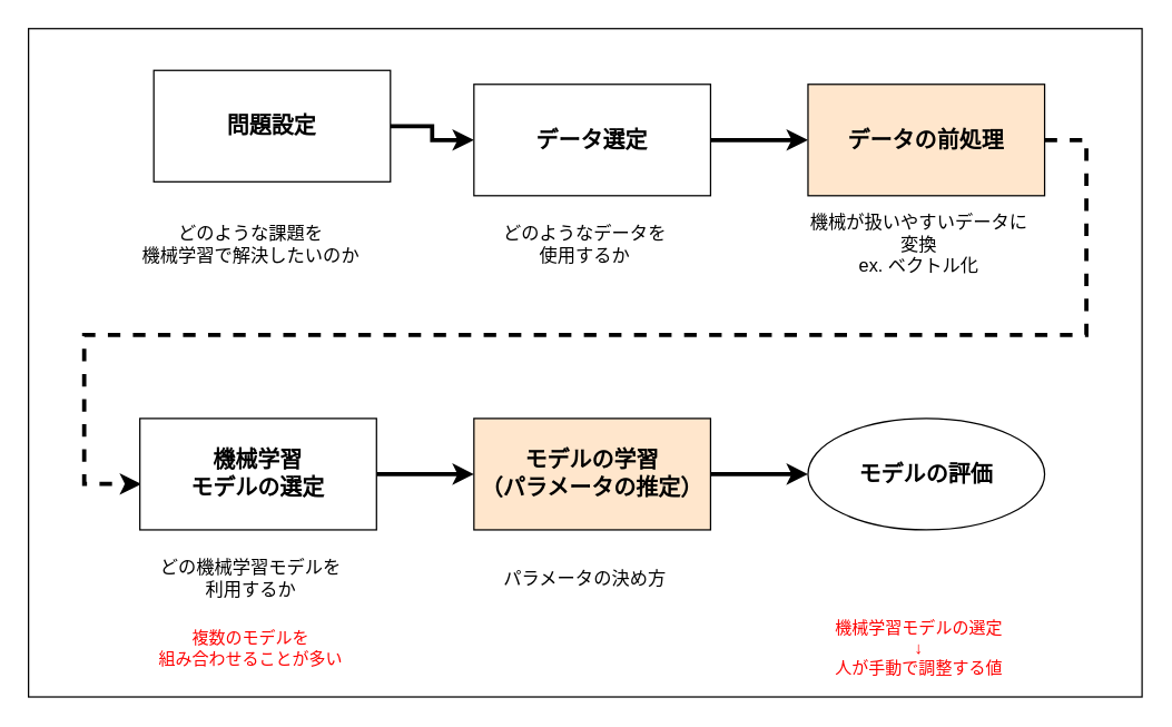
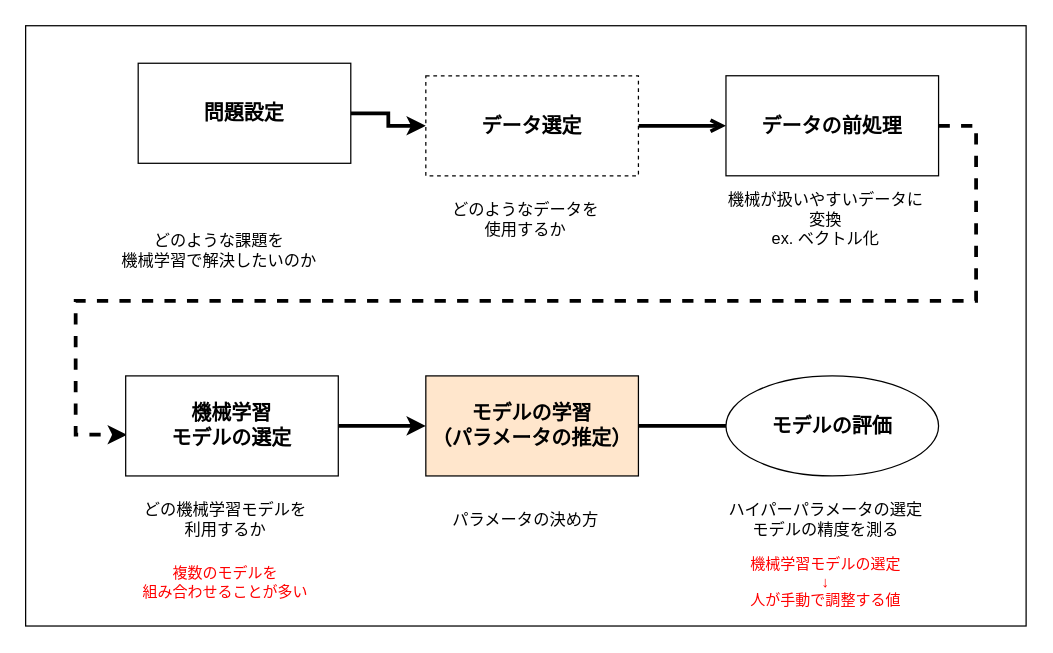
  <mxCell id="0" />
  <mxCell id="1" parent="0" />
  <mxCell id="2" value="" style="rounded=0;whiteSpace=wrap;html=1;fontSize=13;fontColor=#FF0000;" vertex="1" parent="1"><mxGeometry y="20" width="800" height="480" as="geometry" x="20" /></mxCell>
  <mxCell id="3" style="edgeStyle=orthogonalEdgeStyle;rounded=0;orthogonalLoop=1;jettySize=auto;html=1;exitX=1;exitY=0.5;exitDx=0;exitDy=0;entryX=0;entryY=0.5;entryDx=0;entryDy=0;fontFamily=Helvetica;fontSize=20;strokeWidth=3;" parent="1" source="4" target="6" edge="1"><mxGeometry relative="1" as="geometry" /></mxCell>
  <mxCell id="4" value="問題設定" style="rounded=0;whiteSpace=wrap;html=1;fontSize=16;fontStyle=1;align=center;fontFamily=Helvetica;" parent="1" vertex="1"><mxGeometry x="110" y="50" width="170" height="80" as="geometry" /></mxCell>
- <mxCell id="5" style="edgeStyle=orthogonalEdgeStyle;rounded=0;orthogonalLoop=1;jettySize=auto;html=1;exitX=1;exitY=0.5;exitDx=0;exitDy=0;fontFamily=Helvetica;fontSize=20;strokeWidth=3;" parent="1" source="6" target="8" edge="1"><mxGeometry relative="1" as="geometry" /></mxCell>
- <mxCell id="6" value="データ選定" style="rounded=0;whiteSpace=wrap;html=1;fontSize=16;fontStyle=1;align=center;fontFamily=Helvetica;" parent="1" vertex="1"><mxGeometry x="340" y="60" width="170" height="80" as="geometry" /></mxCell>
+ <mxCell id="5" style="edgeStyle=orthogonalEdgeStyle;rounded=0;orthogonalLoop=1;jettySize=auto;html=1;exitX=1;exitY=0.5;exitDx=0;exitDy=0;fontFamily=Helvetica;fontSize=20;strokeWidth=3;endArrow=open;" parent="1" source="6" target="8" edge="1"><mxGeometry relative="1" as="geometry" /></mxCell>
+ <mxCell id="6" value="データ選定" style="rounded=0;whiteSpace=wrap;html=1;fontSize=16;fontStyle=1;align=center;fontFamily=Helvetica;dashed=1;" parent="1" vertex="1"><mxGeometry x="340" y="60" width="170" height="80" as="geometry" /></mxCell>
  <mxCell id="7" style="edgeStyle=orthogonalEdgeStyle;rounded=0;orthogonalLoop=1;jettySize=auto;html=1;entryX=0.006;entryY=0.588;entryDx=0;entryDy=0;fontFamily=Helvetica;fontSize=20;entryPerimeter=0;strokeWidth=3;exitX=1;exitY=0.5;exitDx=0;exitDy=0;dashed=1;" parent="1" source="8" target="10" edge="1"><mxGeometry relative="1" as="geometry"><mxPoint x="700" y="180" as="sourcePoint" /><Array as="points"><mxPoint x="780" y="100" /><mxPoint x="780" y="240" /><mxPoint x="60" y="240" /><mxPoint x="60" y="347" /></Array></mxGeometry></mxCell>
- <mxCell id="8" value="データの前処理" style="rounded=0;whiteSpace=wrap;html=1;fontSize=16;fontStyle=1;align=center;fontFamily=Helvetica;fillColor=#ffe6cc;" parent="1" vertex="1"><mxGeometry x="580" y="60" width="170" height="80" as="geometry" /></mxCell>
+ <mxCell id="8" value="データの前処理" style="rounded=0;whiteSpace=wrap;html=1;fontSize=16;fontStyle=1;align=center;fontFamily=Helvetica;" parent="1" vertex="1"><mxGeometry x="580" y="60" width="170" height="80" as="geometry" /></mxCell>
  <mxCell id="9" style="edgeStyle=orthogonalEdgeStyle;rounded=0;orthogonalLoop=1;jettySize=auto;html=1;exitX=1;exitY=0.5;exitDx=0;exitDy=0;entryX=0;entryY=0.5;entryDx=0;entryDy=0;fontFamily=Helvetica;fontSize=20;strokeWidth=3;" parent="1" source="10" target="12" edge="1"><mxGeometry relative="1" as="geometry" /></mxCell>
  <mxCell id="10" value="機械学習&lt;br style=&quot;font-size: 16px;&quot;&gt;モデルの選定" style="rounded=0;whiteSpace=wrap;html=1;fontSize=16;fontStyle=1;align=center;fontFamily=Helvetica;" parent="1" vertex="1"><mxGeometry x="100" y="300" width="170" height="80" as="geometry" /></mxCell>
- <mxCell id="11" style="edgeStyle=orthogonalEdgeStyle;rounded=0;orthogonalLoop=1;jettySize=auto;html=1;exitX=1;exitY=0.5;exitDx=0;exitDy=0;entryX=0;entryY=0.5;entryDx=0;entryDy=0;fontFamily=Helvetica;fontSize=20;strokeWidth=3;" parent="1" source="12" target="13" edge="1"><mxGeometry relative="1" as="geometry" /></mxCell>
+ <mxCell id="11" style="edgeStyle=orthogonalEdgeStyle;rounded=0;orthogonalLoop=1;jettySize=auto;html=1;exitX=1;exitY=0.5;exitDx=0;exitDy=0;entryX=0;entryY=0.5;entryDx=0;entryDy=0;fontFamily=Helvetica;fontSize=20;strokeWidth=3;endArrow=none;" parent="1" source="12" target="13" edge="1"><mxGeometry relative="1" as="geometry" /></mxCell>
  <mxCell id="12" value="モデルの学習&lt;br style=&quot;font-size: 16px;&quot;&gt;（パラメータの推定）" style="rounded=0;whiteSpace=wrap;html=1;fontSize=16;fontStyle=1;align=center;fontFamily=Helvetica;fillColor=#ffe6cc;" parent="1" vertex="1"><mxGeometry x="340" y="300" width="170" height="80" as="geometry" /></mxCell>
  <mxCell id="13" value="モデルの評価" style="ellipse;whiteSpace=wrap;html=1;fontSize=16;fontStyle=1;align=center;fontFamily=Helvetica;" parent="1" vertex="1"><mxGeometry x="580" y="300" width="170" height="80" as="geometry" /></mxCell>
- <mxCell id="14" value="どのような課題を&lt;br style=&quot;font-size: 13px;&quot;&gt;機械学習で解決したいのか" style="text;html=1;strokeColor=none;fillColor=none;align=center;verticalAlign=middle;whiteSpace=wrap;rounded=0;fontSize=13;" vertex="1" parent="1"><mxGeometry x="100" y="150" width="160" height="50" as="geometry" /></mxCell>
+ <mxCell id="14" value="どのような課題を&lt;br style=&quot;font-size: 13px;&quot;&gt;機械学習で解決したいのか" style="text;html=1;strokeColor=none;fillColor=none;align=center;verticalAlign=middle;whiteSpace=wrap;rounded=0;fontSize=13;" vertex="1" parent="1"><mxGeometry x="95" y="175" width="160" height="50" as="geometry" /></mxCell>
  <mxCell id="15" value="どのようなデータを&lt;br style=&quot;font-size: 13px;&quot;&gt;使用するか" style="text;html=1;strokeColor=none;fillColor=none;align=center;verticalAlign=middle;whiteSpace=wrap;rounded=0;fontSize=13;" vertex="1" parent="1"><mxGeometry x="340" y="150" width="160" height="50" as="geometry" /></mxCell>
  <mxCell id="16" value="機械が扱いやすいデータに&lt;br style=&quot;font-size: 13px;&quot;&gt;変換&lt;br style=&quot;font-size: 13px;&quot;&gt;ex. ベクトル化" style="text;html=1;strokeColor=none;fillColor=none;align=center;verticalAlign=middle;whiteSpace=wrap;rounded=0;fontSize=13;" vertex="1" parent="1"><mxGeometry x="580" y="150" width="160" height="50" as="geometry" /></mxCell>
  <mxCell id="17" value="どの機械学習モデルを&lt;br style=&quot;font-size: 13px;&quot;&gt;利用するか" style="text;html=1;strokeColor=none;fillColor=none;align=center;verticalAlign=middle;whiteSpace=wrap;rounded=0;fontSize=13;" vertex="1" parent="1"><mxGeometry x="100" y="390" width="160" height="50" as="geometry" /></mxCell>
  <mxCell id="18" value="パラメータの決め方" style="text;html=1;strokeColor=none;fillColor=none;align=center;verticalAlign=middle;whiteSpace=wrap;rounded=0;fontSize=13;" vertex="1" parent="1"><mxGeometry x="340" y="390" width="160" height="50" as="geometry" /></mxCell>
+ <mxCell id="19" value="ハイパーパラメータの選定&lt;br style=&quot;font-size: 13px;&quot;&gt;モデルの精度を測る" style="text;html=1;strokeColor=none;fillColor=none;align=center;verticalAlign=middle;whiteSpace=wrap;rounded=0;fontSize=13;" vertex="1" parent="1"><mxGeometry x="580" y="390" width="160" height="50" as="geometry" /></mxCell>
  <mxCell id="20" value="&lt;font color=&quot;#ff0000&quot;&gt;複数のモデルを&lt;br&gt;組み合わせることが多い&lt;/font&gt;" style="text;html=1;strokeColor=none;fillColor=none;align=center;verticalAlign=middle;whiteSpace=wrap;rounded=0;" vertex="1" parent="1"><mxGeometry x="100" y="440" width="160" height="50" as="geometry" /></mxCell>
  <mxCell id="21" value="機械学習モデルの選定&lt;br&gt;↓&lt;br&gt;人が手動で調整する値" style="text;html=1;strokeColor=none;fillColor=none;align=center;verticalAlign=middle;whiteSpace=wrap;rounded=0;fontColor=#FF0000;" vertex="1" parent="1"><mxGeometry x="580" y="440" width="160" height="50" as="geometry" /></mxCell>
